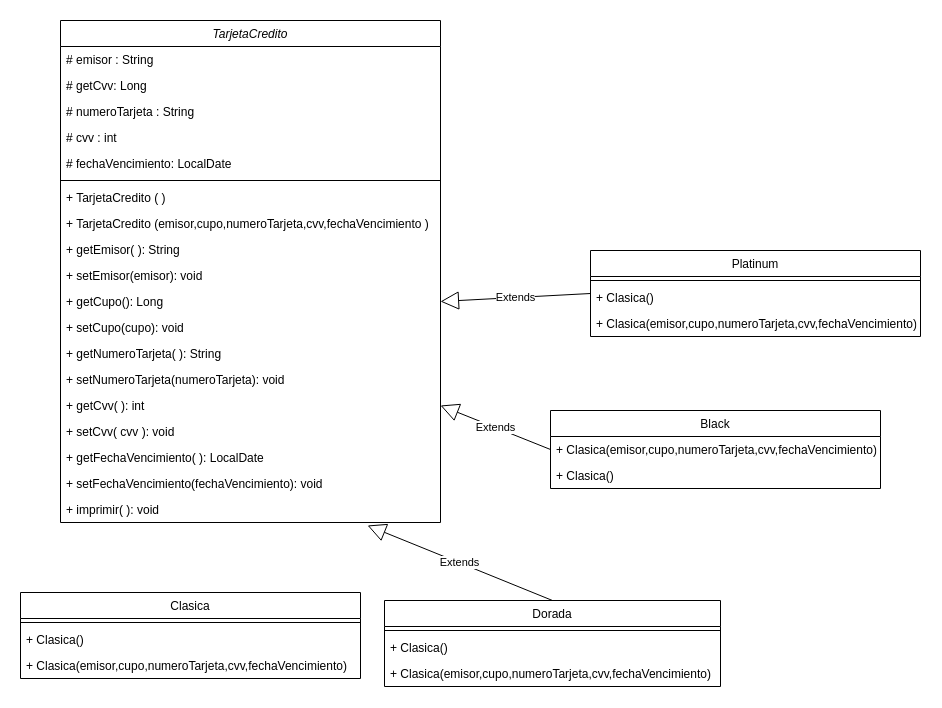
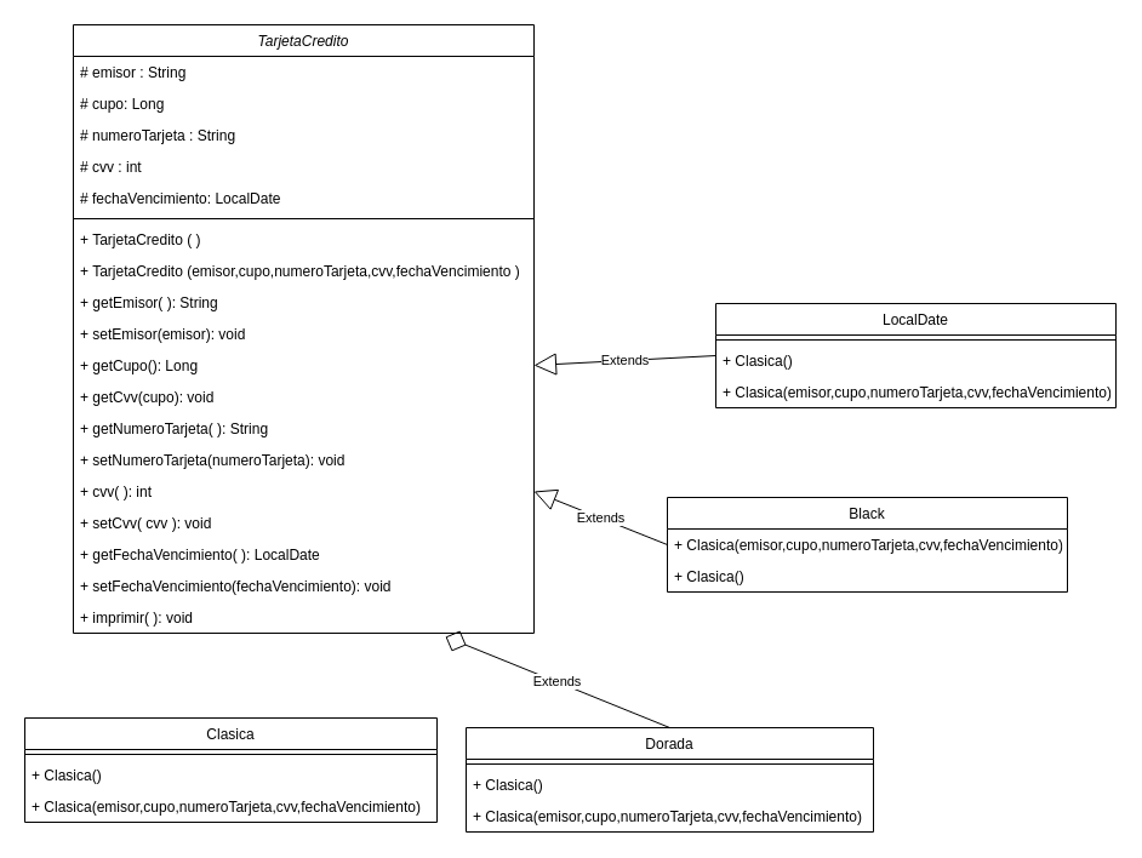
  <mxCell id="0" />
  <mxCell id="1" parent="0" />
  <mxCell id="2" value="TarjetaCredito" style="swimlane;fontStyle=2;align=center;verticalAlign=top;childLayout=stackLayout;horizontal=1;startSize=26;horizontalStack=0;resizeParent=1;resizeLast=0;collapsible=1;marginBottom=0;rounded=0;shadow=0;strokeWidth=1;" parent="1" vertex="1"><mxGeometry x="60" y="20" width="380" height="502" as="geometry"><mxRectangle x="230" y="140" width="160" height="26" as="alternateBounds" /></mxGeometry></mxCell>
  <mxCell id="3" value="# emisor : String" style="text;align=left;verticalAlign=top;spacingLeft=4;spacingRight=4;overflow=hidden;rotatable=0;points=[[0,0.5],[1,0.5]];portConstraint=eastwest;" parent="2" vertex="1"><mxGeometry y="26" width="380" height="26" as="geometry" /></mxCell>
- <mxCell id="4" value="# getCvv: Long" style="text;align=left;verticalAlign=top;spacingLeft=4;spacingRight=4;overflow=hidden;rotatable=0;points=[[0,0.5],[1,0.5]];portConstraint=eastwest;rounded=0;shadow=0;html=0;" parent="2" vertex="1"><mxGeometry y="52" width="380" height="26" as="geometry" /></mxCell>
+ <mxCell id="4" value="# cupo: Long" style="text;align=left;verticalAlign=top;spacingLeft=4;spacingRight=4;overflow=hidden;rotatable=0;points=[[0,0.5],[1,0.5]];portConstraint=eastwest;rounded=0;shadow=0;html=0;" parent="2" vertex="1"><mxGeometry y="52" width="380" height="26" as="geometry" /></mxCell>
  <mxCell id="5" value="# numeroTarjeta : String" style="text;align=left;verticalAlign=top;spacingLeft=4;spacingRight=4;overflow=hidden;rotatable=0;points=[[0,0.5],[1,0.5]];portConstraint=eastwest;rounded=0;shadow=0;html=0;" parent="2" vertex="1"><mxGeometry y="78" width="380" height="26" as="geometry" /></mxCell>
  <mxCell id="6" value="# cvv : int" style="text;align=left;verticalAlign=top;spacingLeft=4;spacingRight=4;overflow=hidden;rotatable=0;points=[[0,0.5],[1,0.5]];portConstraint=eastwest;rounded=0;shadow=0;html=0;" vertex="1" parent="2"><mxGeometry y="104" width="380" height="26" as="geometry" /></mxCell>
  <mxCell id="7" value="# fechaVencimiento: LocalDate" style="text;align=left;verticalAlign=top;spacingLeft=4;spacingRight=4;overflow=hidden;rotatable=0;points=[[0,0.5],[1,0.5]];portConstraint=eastwest;rounded=0;shadow=0;html=0;" vertex="1" parent="2"><mxGeometry y="130" width="380" height="26" as="geometry" /></mxCell>
  <mxCell id="8" value="" style="line;html=1;strokeWidth=1;align=left;verticalAlign=middle;spacingTop=-1;spacingLeft=3;spacingRight=3;rotatable=0;labelPosition=right;points=[];portConstraint=eastwest;" parent="2" vertex="1"><mxGeometry y="156" width="380" height="8" as="geometry" /></mxCell>
  <mxCell id="9" value="+ TarjetaCredito ( )" style="text;align=left;verticalAlign=top;spacingLeft=4;spacingRight=4;overflow=hidden;rotatable=0;points=[[0,0.5],[1,0.5]];portConstraint=eastwest;" parent="2" vertex="1"><mxGeometry y="164" width="380" height="26" as="geometry" /></mxCell>
  <mxCell id="10" value="+ TarjetaCredito (emisor,cupo,numeroTarjeta,cvv,fechaVencimiento )" style="text;align=left;verticalAlign=top;spacingLeft=4;spacingRight=4;overflow=hidden;rotatable=0;points=[[0,0.5],[1,0.5]];portConstraint=eastwest;" vertex="1" parent="2"><mxGeometry y="190" width="380" height="26" as="geometry" /></mxCell>
  <mxCell id="11" value="+ getEmisor( ): String" style="text;strokeColor=none;fillColor=none;align=left;verticalAlign=top;spacingLeft=4;spacingRight=4;overflow=hidden;rotatable=0;points=[[0,0.5],[1,0.5]];portConstraint=eastwest;" vertex="1" parent="2"><mxGeometry y="216" width="380" height="26" as="geometry" /></mxCell>
  <mxCell id="12" value="+ setEmisor(emisor): void" style="text;strokeColor=none;fillColor=none;align=left;verticalAlign=top;spacingLeft=4;spacingRight=4;overflow=hidden;rotatable=0;points=[[0,0.5],[1,0.5]];portConstraint=eastwest;" vertex="1" parent="2"><mxGeometry y="242" width="380" height="26" as="geometry" /></mxCell>
  <mxCell id="13" value="+ getCupo(): Long" style="text;strokeColor=none;fillColor=none;align=left;verticalAlign=top;spacingLeft=4;spacingRight=4;overflow=hidden;rotatable=0;points=[[0,0.5],[1,0.5]];portConstraint=eastwest;" vertex="1" parent="2"><mxGeometry y="268" width="380" height="26" as="geometry" /></mxCell>
- <mxCell id="14" value="+ setCupo(cupo): void" style="text;strokeColor=none;fillColor=none;align=left;verticalAlign=top;spacingLeft=4;spacingRight=4;overflow=hidden;rotatable=0;points=[[0,0.5],[1,0.5]];portConstraint=eastwest;" vertex="1" parent="2"><mxGeometry y="294" width="380" height="26" as="geometry" /></mxCell>
+ <mxCell id="14" value="+ getCvv(cupo): void" style="text;strokeColor=none;fillColor=none;align=left;verticalAlign=top;spacingLeft=4;spacingRight=4;overflow=hidden;rotatable=0;points=[[0,0.5],[1,0.5]];portConstraint=eastwest;" vertex="1" parent="2"><mxGeometry y="294" width="380" height="26" as="geometry" /></mxCell>
  <mxCell id="15" value="+ getNumeroTarjeta( ): String" style="text;strokeColor=none;fillColor=none;align=left;verticalAlign=top;spacingLeft=4;spacingRight=4;overflow=hidden;rotatable=0;points=[[0,0.5],[1,0.5]];portConstraint=eastwest;" vertex="1" parent="2"><mxGeometry y="320" width="380" height="26" as="geometry" /></mxCell>
  <mxCell id="16" value="+ setNumeroTarjeta(numeroTarjeta): void" style="text;strokeColor=none;fillColor=none;align=left;verticalAlign=top;spacingLeft=4;spacingRight=4;overflow=hidden;rotatable=0;points=[[0,0.5],[1,0.5]];portConstraint=eastwest;" vertex="1" parent="2"><mxGeometry y="346" width="380" height="26" as="geometry" /></mxCell>
- <mxCell id="17" value="+ getCvv( ): int" style="text;strokeColor=none;fillColor=none;align=left;verticalAlign=top;spacingLeft=4;spacingRight=4;overflow=hidden;rotatable=0;points=[[0,0.5],[1,0.5]];portConstraint=eastwest;" vertex="1" parent="2"><mxGeometry y="372" width="380" height="26" as="geometry" /></mxCell>
+ <mxCell id="17" value="+ cvv( ): int" style="text;strokeColor=none;fillColor=none;align=left;verticalAlign=top;spacingLeft=4;spacingRight=4;overflow=hidden;rotatable=0;points=[[0,0.5],[1,0.5]];portConstraint=eastwest;" vertex="1" parent="2"><mxGeometry y="372" width="380" height="26" as="geometry" /></mxCell>
  <mxCell id="18" value="+ setCvv( cvv ): void" style="text;strokeColor=none;fillColor=none;align=left;verticalAlign=top;spacingLeft=4;spacingRight=4;overflow=hidden;rotatable=0;points=[[0,0.5],[1,0.5]];portConstraint=eastwest;" vertex="1" parent="2"><mxGeometry y="398" width="380" height="26" as="geometry" /></mxCell>
  <mxCell id="19" value="+ getFechaVencimiento( ): LocalDate" style="text;strokeColor=none;fillColor=none;align=left;verticalAlign=top;spacingLeft=4;spacingRight=4;overflow=hidden;rotatable=0;points=[[0,0.5],[1,0.5]];portConstraint=eastwest;" vertex="1" parent="2"><mxGeometry y="424" width="380" height="26" as="geometry" /></mxCell>
  <mxCell id="20" value="+ setFechaVencimiento(fechaVencimiento): void" style="text;strokeColor=none;fillColor=none;align=left;verticalAlign=top;spacingLeft=4;spacingRight=4;overflow=hidden;rotatable=0;points=[[0,0.5],[1,0.5]];portConstraint=eastwest;" vertex="1" parent="2"><mxGeometry y="450" width="380" height="26" as="geometry" /></mxCell>
  <mxCell id="21" value="+ imprimir( ): void" style="text;strokeColor=none;fillColor=none;align=left;verticalAlign=top;spacingLeft=4;spacingRight=4;overflow=hidden;rotatable=0;points=[[0,0.5],[1,0.5]];portConstraint=eastwest;" vertex="1" parent="2"><mxGeometry y="476" width="380" height="26" as="geometry" /></mxCell>
  <mxCell id="22" value="Clasica" style="swimlane;fontStyle=0;align=center;verticalAlign=top;childLayout=stackLayout;horizontal=1;startSize=26;horizontalStack=0;resizeParent=1;resizeLast=0;collapsible=1;marginBottom=0;rounded=0;shadow=0;strokeWidth=1;" parent="1" vertex="1"><mxGeometry x="20" y="592" width="340" height="86" as="geometry"><mxRectangle x="130" y="380" width="160" height="26" as="alternateBounds" /></mxGeometry></mxCell>
  <mxCell id="23" value="" style="line;html=1;strokeWidth=1;align=left;verticalAlign=middle;spacingTop=-1;spacingLeft=3;spacingRight=3;rotatable=0;labelPosition=right;points=[];portConstraint=eastwest;" parent="22" vertex="1"><mxGeometry y="26" width="340" height="8" as="geometry" /></mxCell>
  <mxCell id="24" value="+ Clasica()" style="text;strokeColor=none;fillColor=none;align=left;verticalAlign=top;spacingLeft=4;spacingRight=4;overflow=hidden;rotatable=0;points=[[0,0.5],[1,0.5]];portConstraint=eastwest;" vertex="1" parent="22"><mxGeometry y="34" width="340" height="26" as="geometry" /></mxCell>
  <mxCell id="25" value="+ Clasica(emisor,cupo,numeroTarjeta,cvv,fechaVencimiento)" style="text;strokeColor=none;fillColor=none;align=left;verticalAlign=top;spacingLeft=4;spacingRight=4;overflow=hidden;rotatable=0;points=[[0,0.5],[1,0.5]];portConstraint=eastwest;" vertex="1" parent="22"><mxGeometry y="60" width="340" height="26" as="geometry" /></mxCell>
  <mxCell id="26" value="Dorada" style="swimlane;fontStyle=0;align=center;verticalAlign=top;childLayout=stackLayout;horizontal=1;startSize=26;horizontalStack=0;resizeParent=1;resizeLast=0;collapsible=1;marginBottom=0;rounded=0;shadow=0;strokeWidth=1;" parent="1" vertex="1"><mxGeometry x="384" y="600" width="336" height="86" as="geometry"><mxRectangle x="340" y="380" width="170" height="26" as="alternateBounds" /></mxGeometry></mxCell>
  <mxCell id="27" value="" style="line;html=1;strokeWidth=1;align=left;verticalAlign=middle;spacingTop=-1;spacingLeft=3;spacingRight=3;rotatable=0;labelPosition=right;points=[];portConstraint=eastwest;" parent="26" vertex="1"><mxGeometry y="26" width="336" height="8" as="geometry" /></mxCell>
  <mxCell id="28" value="+ Clasica()" style="text;strokeColor=none;fillColor=none;align=left;verticalAlign=top;spacingLeft=4;spacingRight=4;overflow=hidden;rotatable=0;points=[[0,0.5],[1,0.5]];portConstraint=eastwest;" vertex="1" parent="26"><mxGeometry y="34" width="336" height="26" as="geometry" /></mxCell>
  <mxCell id="29" value="+ Clasica(emisor,cupo,numeroTarjeta,cvv,fechaVencimiento)" style="text;strokeColor=none;fillColor=none;align=left;verticalAlign=top;spacingLeft=4;spacingRight=4;overflow=hidden;rotatable=0;points=[[0,0.5],[1,0.5]];portConstraint=eastwest;" vertex="1" parent="26"><mxGeometry y="60" width="336" height="26" as="geometry" /></mxCell>
- <mxCell id="30" value="Platinum" style="swimlane;fontStyle=0;align=center;verticalAlign=top;childLayout=stackLayout;horizontal=1;startSize=26;horizontalStack=0;resizeParent=1;resizeLast=0;collapsible=1;marginBottom=0;rounded=0;shadow=0;strokeWidth=1;" parent="1" vertex="1"><mxGeometry x="590" y="250" width="330" height="86" as="geometry"><mxRectangle x="550" y="140" width="160" height="26" as="alternateBounds" /></mxGeometry></mxCell>
+ <mxCell id="30" value="LocalDate" style="swimlane;fontStyle=0;align=center;verticalAlign=top;childLayout=stackLayout;horizontal=1;startSize=26;horizontalStack=0;resizeParent=1;resizeLast=0;collapsible=1;marginBottom=0;rounded=0;shadow=0;strokeWidth=1;" parent="1" vertex="1"><mxGeometry x="590" y="250" width="330" height="86" as="geometry"><mxRectangle x="550" y="140" width="160" height="26" as="alternateBounds" /></mxGeometry></mxCell>
  <mxCell id="31" value="" style="line;html=1;strokeWidth=1;align=left;verticalAlign=middle;spacingTop=-1;spacingLeft=3;spacingRight=3;rotatable=0;labelPosition=right;points=[];portConstraint=eastwest;" parent="30" vertex="1"><mxGeometry y="26" width="330" height="8" as="geometry" /></mxCell>
  <mxCell id="32" value="+ Clasica()" style="text;strokeColor=none;fillColor=none;align=left;verticalAlign=top;spacingLeft=4;spacingRight=4;overflow=hidden;rotatable=0;points=[[0,0.5],[1,0.5]];portConstraint=eastwest;" vertex="1" parent="30"><mxGeometry y="34" width="330" height="26" as="geometry" /></mxCell>
  <mxCell id="33" value="+ Clasica(emisor,cupo,numeroTarjeta,cvv,fechaVencimiento)" style="text;strokeColor=none;fillColor=none;align=left;verticalAlign=top;spacingLeft=4;spacingRight=4;overflow=hidden;rotatable=0;points=[[0,0.5],[1,0.5]];portConstraint=eastwest;" vertex="1" parent="30"><mxGeometry y="60" width="330" height="26" as="geometry" /></mxCell>
  <mxCell id="34" value="Black" style="swimlane;fontStyle=0;childLayout=stackLayout;horizontal=1;startSize=26;fillColor=none;horizontalStack=0;resizeParent=1;resizeParentMax=0;resizeLast=0;collapsible=1;marginBottom=0;" vertex="1" parent="1"><mxGeometry x="550" y="410" width="330" height="78" as="geometry" /></mxCell>
  <mxCell id="35" value="+ Clasica(emisor,cupo,numeroTarjeta,cvv,fechaVencimiento)" style="text;strokeColor=none;fillColor=none;align=left;verticalAlign=top;spacingLeft=4;spacingRight=4;overflow=hidden;rotatable=0;points=[[0,0.5],[1,0.5]];portConstraint=eastwest;" vertex="1" parent="34"><mxGeometry y="26" width="330" height="26" as="geometry" /></mxCell>
  <mxCell id="36" value="+ Clasica()" style="text;strokeColor=none;fillColor=none;align=left;verticalAlign=top;spacingLeft=4;spacingRight=4;overflow=hidden;rotatable=0;points=[[0,0.5],[1,0.5]];portConstraint=eastwest;" vertex="1" parent="34"><mxGeometry y="52" width="330" height="26" as="geometry" /></mxCell>
  <mxCell id="37" value="Extends" style="endArrow=block;endSize=16;endFill=0;html=1;rounded=0;entryX=1;entryY=0.5;entryDx=0;entryDy=0;exitX=0;exitY=0.5;exitDx=0;exitDy=0;" edge="1" parent="1" source="30" target="13"><mxGeometry width="160" relative="1" as="geometry"><mxPoint x="290" y="430" as="sourcePoint" /><mxPoint x="450" y="430" as="targetPoint" /></mxGeometry></mxCell>
- <mxCell id="38" value="Extends" style="endArrow=block;endSize=16;endFill=0;html=1;rounded=0;entryX=0.808;entryY=1.115;entryDx=0;entryDy=0;entryPerimeter=0;exitX=0.5;exitY=0;exitDx=0;exitDy=0;" edge="1" parent="1" source="26" target="21"><mxGeometry width="160" relative="1" as="geometry"><mxPoint x="290" y="430" as="sourcePoint" /><mxPoint x="450" y="430" as="targetPoint" /></mxGeometry></mxCell>
+ <mxCell id="38" value="Extends" style="endArrow=diamond;endSize=16;endFill=0;html=1;rounded=0;entryX=0.808;entryY=1.115;entryDx=0;entryDy=0;entryPerimeter=0;exitX=0.5;exitY=0;exitDx=0;exitDy=0;" edge="1" parent="1" source="26" target="21"><mxGeometry width="160" relative="1" as="geometry"><mxPoint x="290" y="430" as="sourcePoint" /><mxPoint x="450" y="430" as="targetPoint" /></mxGeometry></mxCell>
  <mxCell id="39" value="Extends" style="endArrow=block;endSize=16;endFill=0;html=1;rounded=0;entryX=1;entryY=0.5;entryDx=0;entryDy=0;exitX=0;exitY=0.5;exitDx=0;exitDy=0;" edge="1" parent="1" source="35" target="17"><mxGeometry width="160" relative="1" as="geometry"><mxPoint x="540" y="450" as="sourcePoint" /><mxPoint x="450" y="430" as="targetPoint" /></mxGeometry></mxCell>
